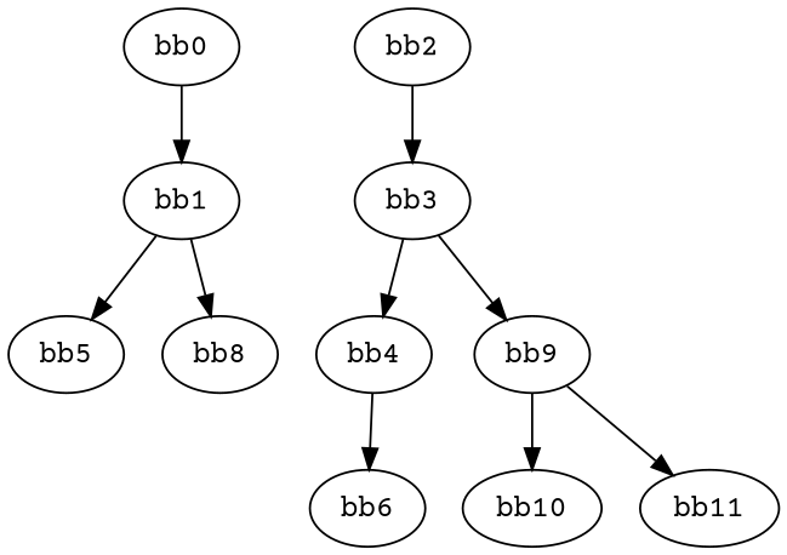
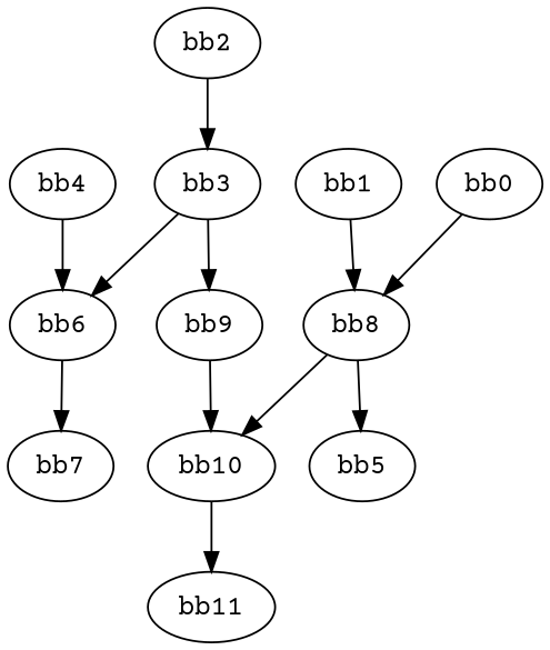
  digraph {
    fontname="Courier Prime"
    node [fontname="Courier Prime"]
    edge [fontname="Courier Prime"]
    n1 [label="bb0\l"]
    n2 [label="bb1\l"]
    n3 [label="bb5\l"]
    n4 [label="bb8\l"]
    n5 [label="bb2\l"]
    n6 [label="bb3\l"]
    n7 [label="bb10\l"]
    n8 [label="bb4\l"]
    n9 [label="bb9\l"]
    n10 [label="bb6\l"]
+   n11 [label="bb7\l"]
    n12 [label="bb11\l"]
-   n1 -> n2
-   n2 -> n3
+   n1 -> n4
+   n4 -> n3
    n2 -> n4
+   n4 -> n7
    n5 -> n6
-   n6 -> n8
+   n6 -> n10
    n6 -> n9
-   n9 -> n12
+   n7 -> n12
    n8 -> n10
    n9 -> n7
+   n10 -> n11
  }
